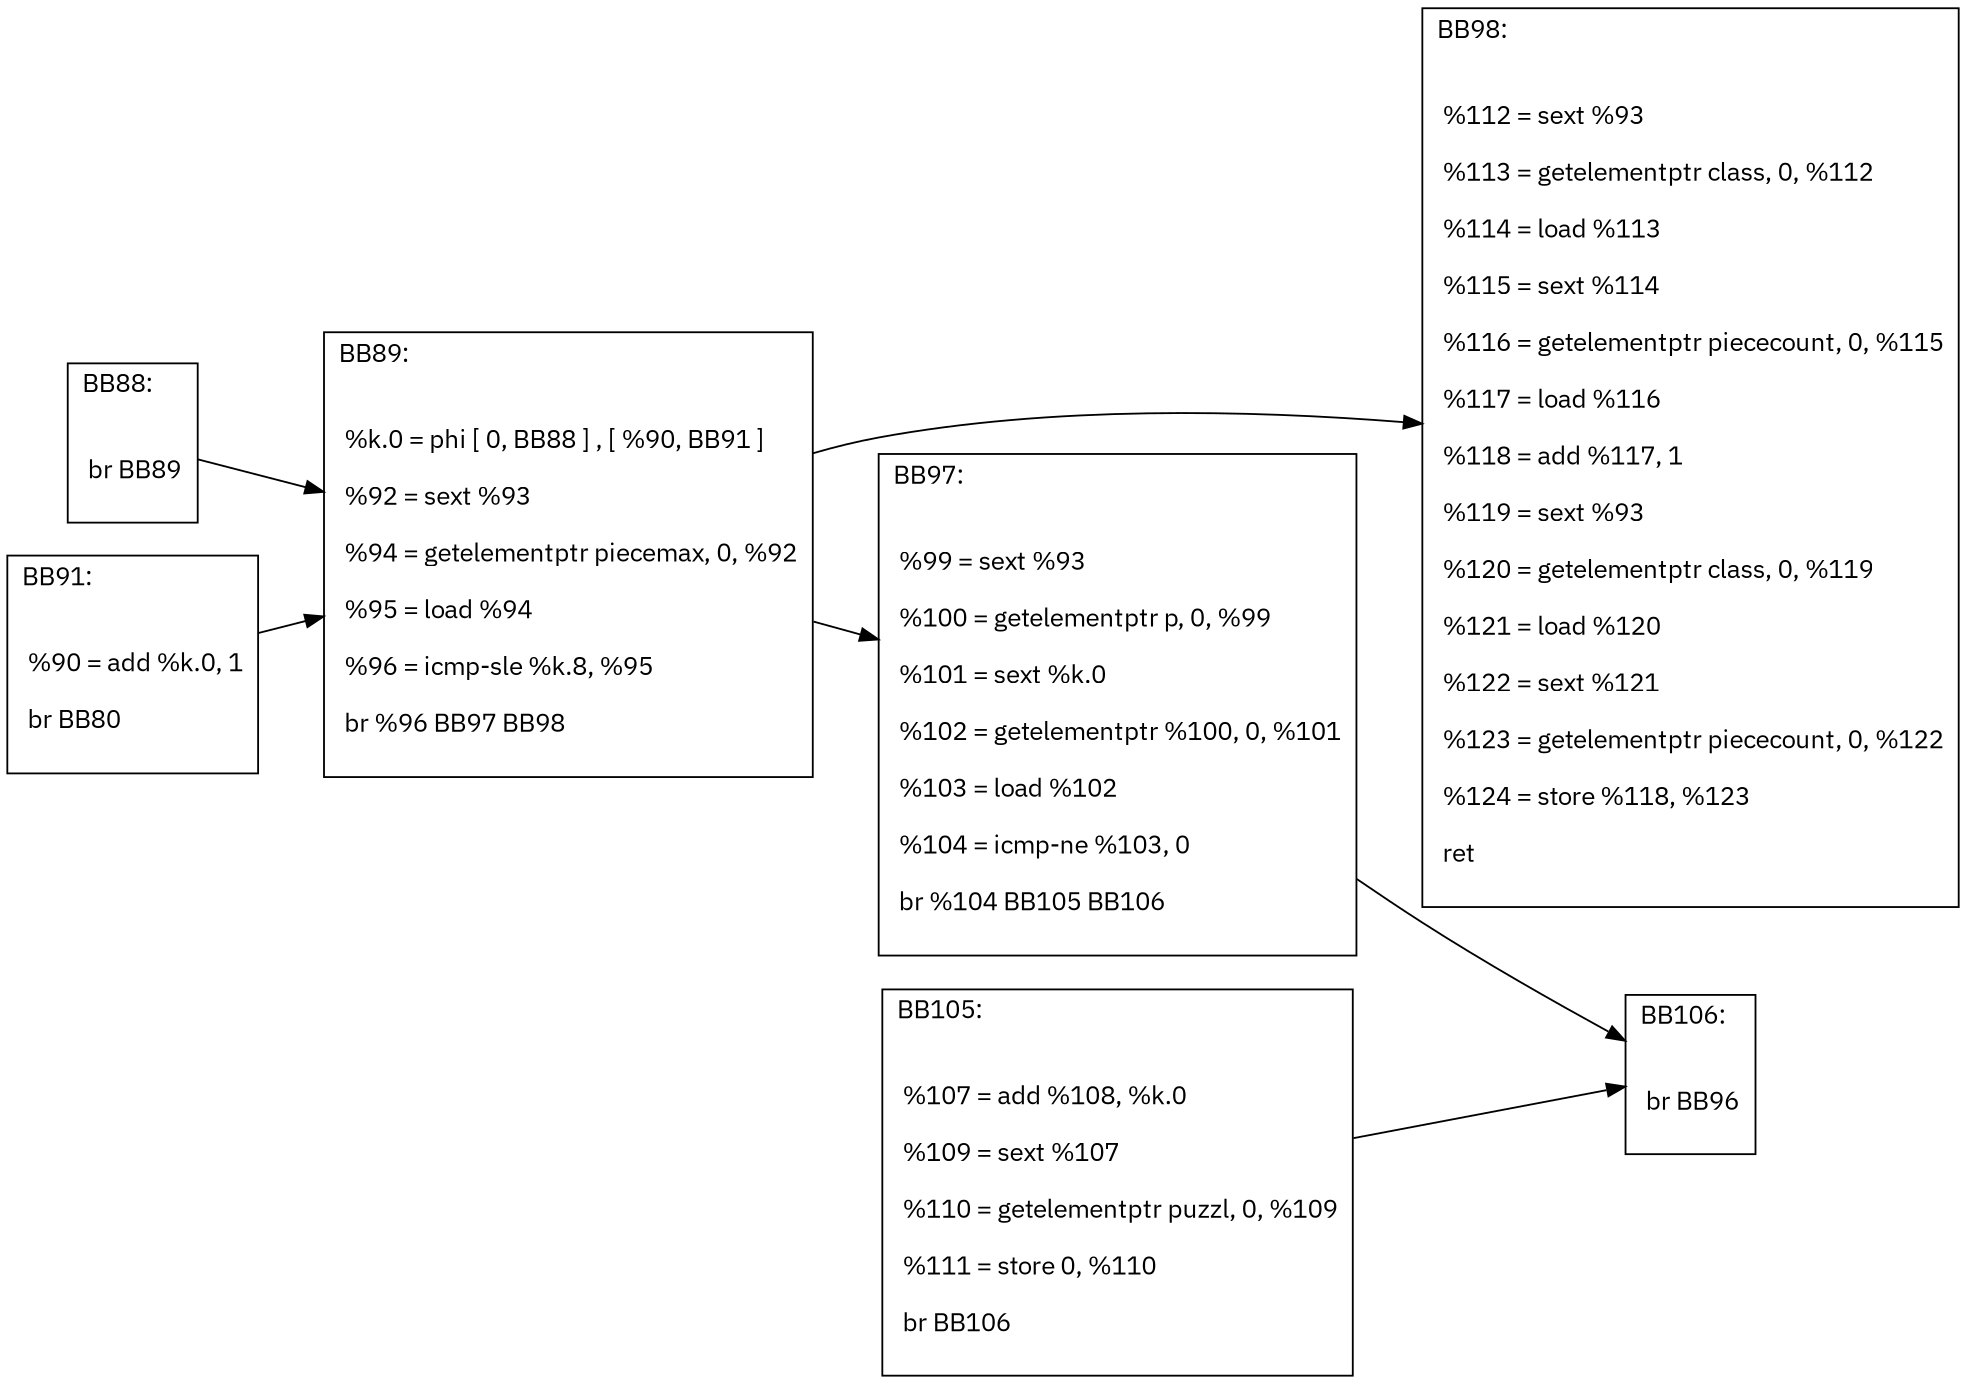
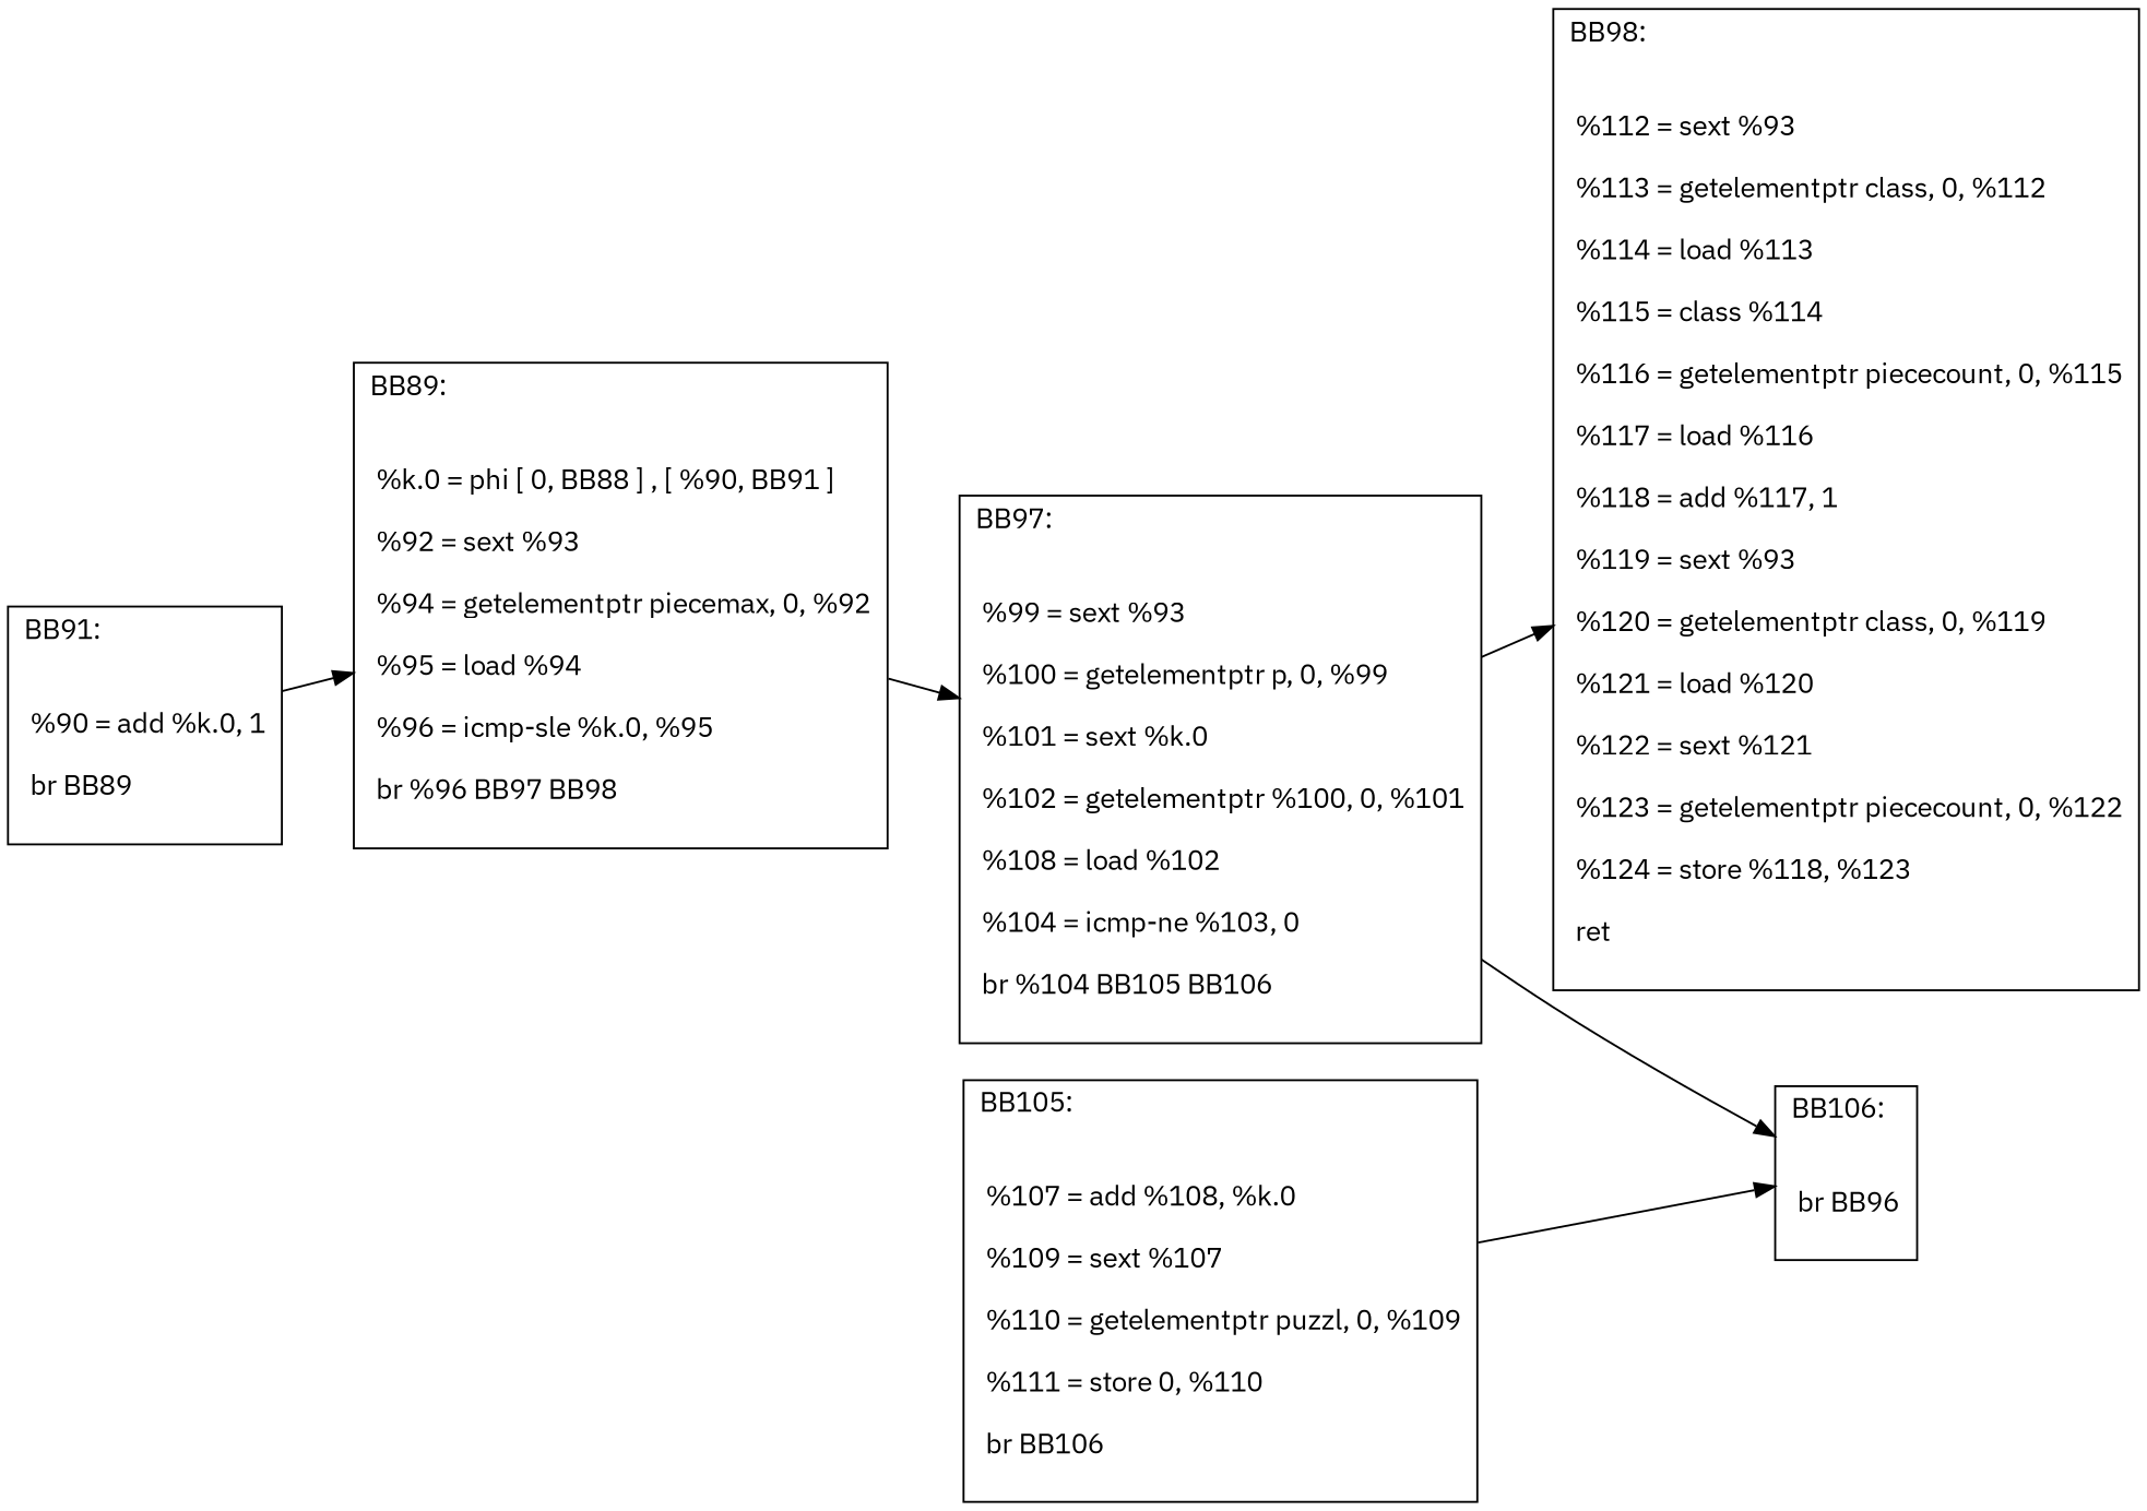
  digraph {
    fontname="IBM Plex Sans"
    rankdir=LR
    node [fontname="IBM Plex Sans" shape=record]
    edge [fontname="IBM Plex Sans"]
-   n1 [label="{BB88:\l\l\n             br BB89\l\n             }"]
-   n2 [label="{BB89:\l\l\n             %k.0 = phi [ 0, BB88 ] , [ %90, BB91 ] \l\n             %92 = sext %93\l\n             %94 = getelementptr piecemax, 0, %92\l\n             %95 = load %94\l\n             %96 = icmp-sle %k.8, %95\l\n             br %96 BB97 BB98\l\n             }"]
-   n3 [label="{BB97:\l\l\n             %99 = sext %93\l\n             %100 = getelementptr p, 0, %99\l\n             %101 = sext %k.0\l\n             %102 = getelementptr %100, 0, %101\l\n             %103 = load %102\l\n             %104 = icmp-ne %103, 0\l\n             br %104 BB105 BB106\l\n             }"]
-   n4 [label="{BB98:\l\l\n             %112 = sext %93\l\n             %113 = getelementptr class, 0, %112\l\n             %114 = load %113\l\n             %115 = sext %114\l\n             %116 = getelementptr piececount, 0, %115\l\n             %117 = load %116\l\n             %118 = add %117, 1\l\n             %119 = sext %93\l\n             %120 = getelementptr class, 0, %119\l\n             %121 = load %120\l\n             %122 = sext %121\l\n             %123 = getelementptr piececount, 0, %122\l\n             %124 = store %118, %123\l\n             ret\l\n             }"]
+   n2 [label="{BB89:\l\l\n             %k.0 = phi [ 0, BB88 ] , [ %90, BB91 ] \l\n             %92 = sext %93\l\n             %94 = getelementptr piecemax, 0, %92\l\n             %95 = load %94\l\n             %96 = icmp-sle %k.0, %95\l\n             br %96 BB97 BB98\l\n             }"]
+   n3 [label="{BB97:\l\l\n             %99 = sext %93\l\n             %100 = getelementptr p, 0, %99\l\n             %101 = sext %k.0\l\n             %102 = getelementptr %100, 0, %101\l\n             %108 = load %102\l\n             %104 = icmp-ne %103, 0\l\n             br %104 BB105 BB106\l\n             }"]
+   n4 [label="{BB98:\l\l\n             %112 = sext %93\l\n             %113 = getelementptr class, 0, %112\l\n             %114 = load %113\l\n             %115 = class %114\l\n             %116 = getelementptr piececount, 0, %115\l\n             %117 = load %116\l\n             %118 = add %117, 1\l\n             %119 = sext %93\l\n             %120 = getelementptr class, 0, %119\l\n             %121 = load %120\l\n             %122 = sext %121\l\n             %123 = getelementptr piececount, 0, %122\l\n             %124 = store %118, %123\l\n             ret\l\n             }"]
    n5 [label="{BB106:\l\l\n             br BB96\l\n             }"]
    n6 [label="{BB105:\l\l\n             %107 = add %108, %k.0\l\n             %109 = sext %107\l\n             %110 = getelementptr puzzl, 0, %109\l\n             %111 = store 0, %110\l\n             br BB106\l\n             }"]
-   n7 [label="{BB91:\l\l\n             %90 = add %k.0, 1\l\n             br BB80\l\n             }"]
-   n1 -> n2
+   n7 [label="{BB91:\l\l\n             %90 = add %k.0, 1\l\n             br BB89\l\n             }"]
    n2 -> n3
-   n2 -> n4
+   n3 -> n4
    n3 -> n5
    n6 -> n5
    n7 -> n2
  }
